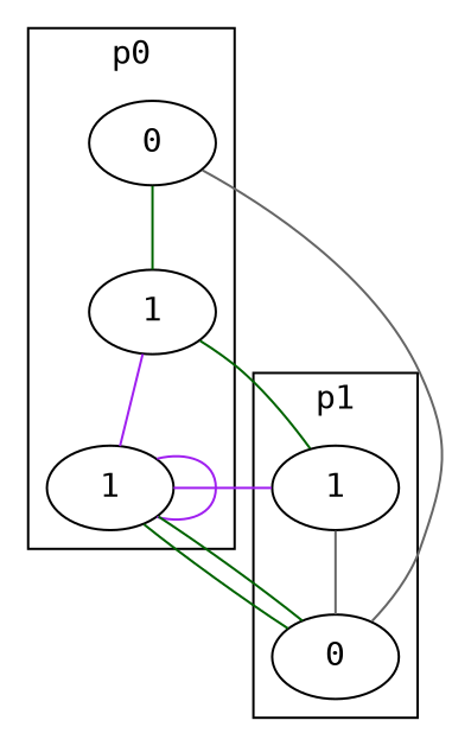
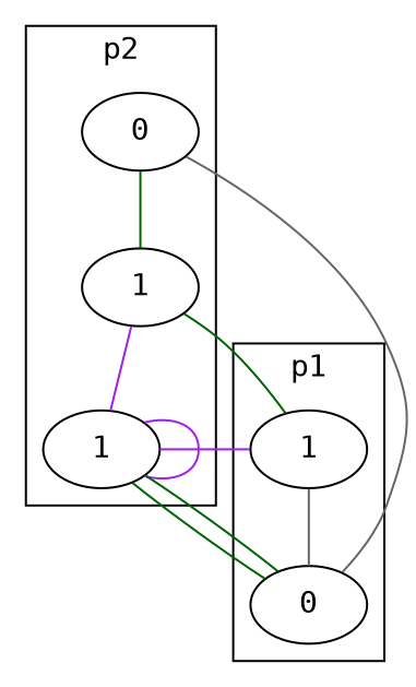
  graph {
    fontname="DejaVu Sans Mono"
    node [fontname="DejaVu Sans Mono"]
    edge [color=darkgreen fontname="DejaVu Sans Mono"]
    n1 [label=0]
    n2 [label=1]
    n3 [label=1]
    n4 [label=1]
    n5 [label=0]
    subgraph cluster_1 {
-     label=p0
+     label=p2
      n1
      n2
      n3
    }
    subgraph cluster_2 {
      label=p1
      n4
      n5
    }
    n1 -- n3
    n2 -- n2 [color=purple]
    n2 -- n4 [color=purple]
    n2 -- n5
    n3 -- n2 [color=purple]
    n3 -- n4
    n4 -- n5 [color=gray40]
    n5 -- n1 [color=gray40]
    n5 -- n2
  }
